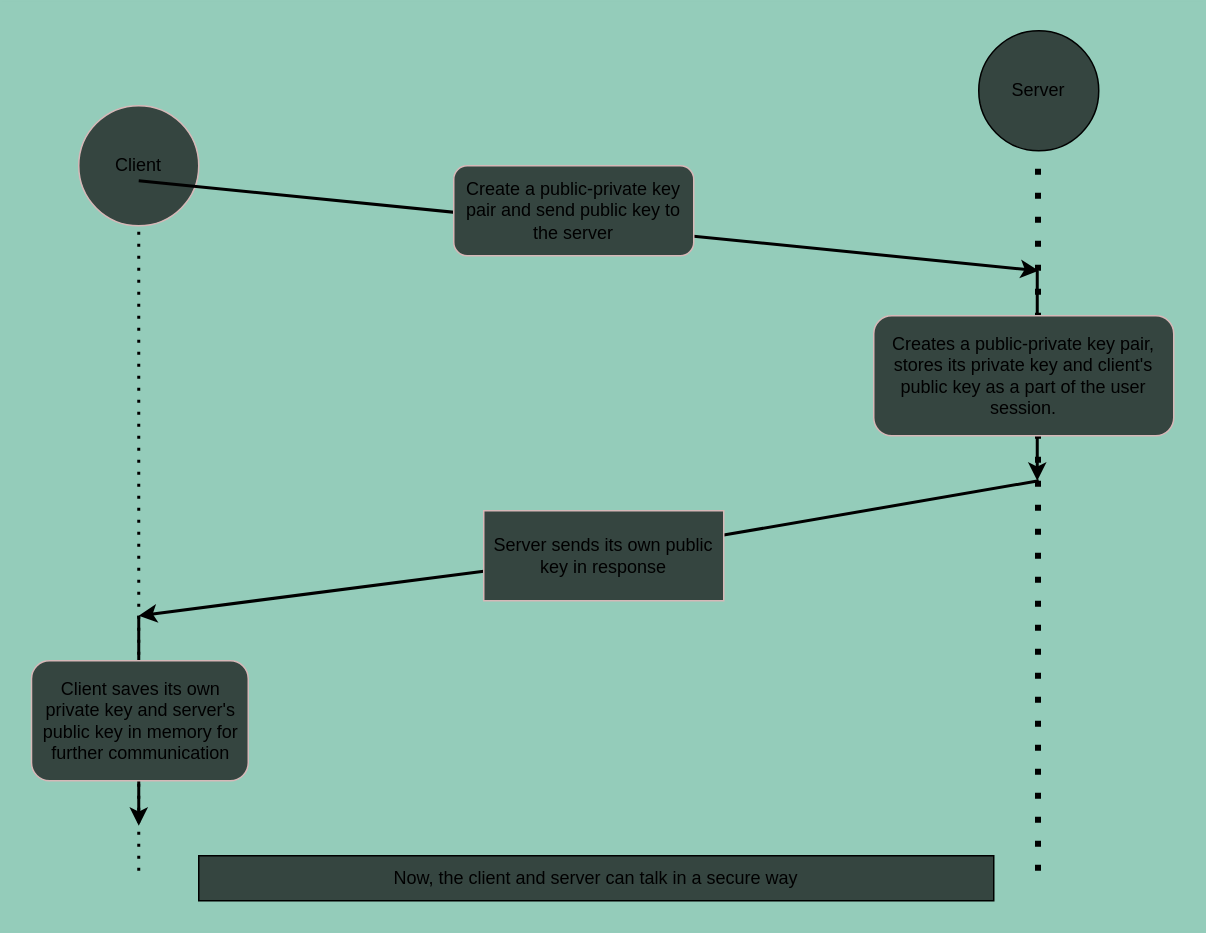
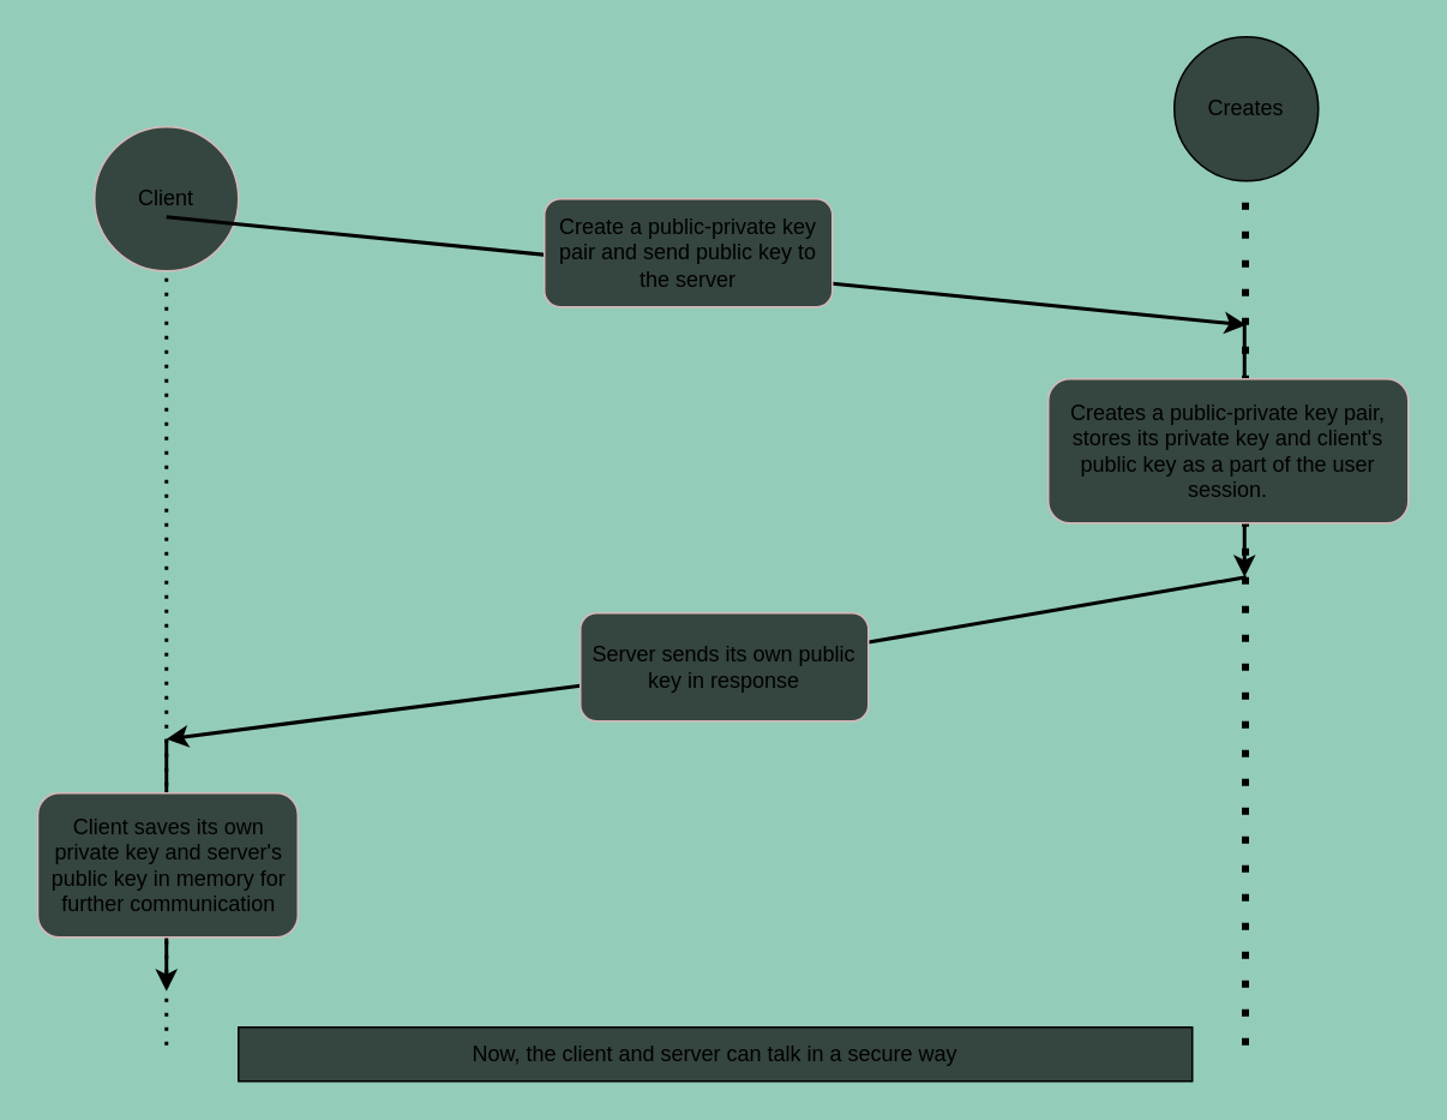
  <mxCell id="0" />
  <mxCell id="1" parent="0" />
  <mxCell id="2" value="Client" style="ellipse;whiteSpace=wrap;html=1;aspect=fixed;fillColor=#354540;strokeColor=#d6b8b8;gradientColor=none;gradientDirection=east;fontColor=default;" parent="1" vertex="1"><mxGeometry x="52" y="70" width="80" height="80" as="geometry" /></mxCell>
- <mxCell id="3" value="Server" style="ellipse;whiteSpace=wrap;html=1;aspect=fixed;fillColor=#354540;gradientDirection=east;gradientColor=none;fontColor=default;" parent="1" vertex="1"><mxGeometry x="652" y="20" width="80" height="80" as="geometry" /></mxCell>
+ <mxCell id="3" value="Creates" style="ellipse;whiteSpace=wrap;html=1;aspect=fixed;fillColor=#354540;gradientDirection=east;gradientColor=none;fontColor=default;" parent="1" vertex="1"><mxGeometry x="652" y="20" width="80" height="80" as="geometry" /></mxCell>
  <mxCell id="4" value="" style="endArrow=none;dashed=1;html=1;dashPattern=1 3;strokeWidth=2;entryX=0.5;entryY=1;entryDx=0;entryDy=0;strokeColor=#000000;" parent="1" target="2" edge="1"><mxGeometry width="50" height="50" relative="1" as="geometry"><mxPoint x="92" y="580" as="sourcePoint" /><mxPoint x="542" y="270" as="targetPoint" /></mxGeometry></mxCell>
  <mxCell id="5" value="" style="endArrow=none;dashed=1;html=1;dashPattern=1 3;strokeWidth=4;entryX=0.5;entryY=1;entryDx=0;entryDy=0;strokeColor=#000000;" parent="1" edge="1"><mxGeometry width="50" height="50" relative="1" as="geometry"><mxPoint x="691.5" y="580" as="sourcePoint" /><mxPoint x="691.5" y="100" as="targetPoint" /></mxGeometry></mxCell>
  <mxCell id="6" value="" style="endArrow=classic;html=1;strokeWidth=2;strokeColor=#000000;" parent="1" edge="1"><mxGeometry width="50" height="50" relative="1" as="geometry"><mxPoint x="92" y="120" as="sourcePoint" /><mxPoint x="692" y="180" as="targetPoint" /></mxGeometry></mxCell>
  <mxCell id="7" value="Create a public-private key pair and send public key to the server" style="rounded=1;whiteSpace=wrap;html=1;fillColor=#354540;strokeColor=#d6b8b8;gradientColor=none;gradientDirection=east;fontColor=default;" parent="1" vertex="1"><mxGeometry x="302" y="110" width="160" height="60" as="geometry" /></mxCell>
  <mxCell id="8" value="" style="endArrow=classic;html=1;startArrow=none;strokeWidth=2;strokeColor=#000000;" parent="1" source="12" edge="1"><mxGeometry width="50" height="50" relative="1" as="geometry"><mxPoint x="692" y="320" as="sourcePoint" /><mxPoint x="92" y="410" as="targetPoint" /></mxGeometry></mxCell>
  <mxCell id="9" value="" style="endArrow=classic;html=1;strokeWidth=2;strokeColor=#000000;" parent="1" edge="1"><mxGeometry width="50" height="50" relative="1" as="geometry"><mxPoint x="691" y="180" as="sourcePoint" /><mxPoint x="691" y="320" as="targetPoint" /></mxGeometry></mxCell>
  <mxCell id="10" value="&lt;span style=&quot;font-family: Helvetica; font-size: 12px; font-style: normal; font-variant-ligatures: normal; font-variant-caps: normal; letter-spacing: normal; orphans: 2; text-align: center; text-indent: 0px; text-transform: none; widows: 2; word-spacing: 0px; -webkit-text-stroke-width: 0px; text-decoration-thickness: initial; text-decoration-style: initial; text-decoration-color: initial; float: none; display: inline !important;&quot;&gt;Creates a public-private key pair, stores its private key and client's public key as a part of the user session.&lt;/span&gt;" style="rounded=1;whiteSpace=wrap;html=1;strokeWidth=1;fillColor=#354540;strokeColor=#d6b8b8;gradientColor=none;gradientDirection=east;fontStyle=0;labelBackgroundColor=none;fontColor=default;" parent="1" vertex="1"><mxGeometry x="582" y="210" width="200" height="80" as="geometry" /></mxCell>
  <mxCell id="11" value="" style="endArrow=none;html=1;strokeWidth=2;strokeColor=#000000;" parent="1" target="12" edge="1"><mxGeometry width="50" height="50" relative="1" as="geometry"><mxPoint x="692" y="320" as="sourcePoint" /><mxPoint x="92" y="410" as="targetPoint" /></mxGeometry></mxCell>
- <mxCell id="12" value="Server sends its own public key in response" style="whiteSpace=wrap;html=1;fillColor=#354540;strokeColor=#d6b8b8;gradientColor=none;gradientDirection=east;fontColor=default;rounded=0;" parent="1" vertex="1"><mxGeometry x="322" y="340" width="160" height="60" as="geometry" /></mxCell>
+ <mxCell id="12" value="Server sends its own public key in response" style="rounded=1;whiteSpace=wrap;html=1;fillColor=#354540;strokeColor=#d6b8b8;gradientColor=none;gradientDirection=east;fontColor=default;" parent="1" vertex="1"><mxGeometry x="322" y="340" width="160" height="60" as="geometry" /></mxCell>
  <mxCell id="13" value="" style="endArrow=classic;html=1;strokeWidth=2;strokeColor=#000000;" parent="1" edge="1"><mxGeometry width="50" height="50" relative="1" as="geometry"><mxPoint x="92" y="410" as="sourcePoint" /><mxPoint x="92" y="550" as="targetPoint" /></mxGeometry></mxCell>
  <mxCell id="14" value="Client saves its own private key and server's public key in memory for further communication" style="rounded=1;whiteSpace=wrap;html=1;strokeWidth=1;fillColor=#354540;strokeColor=#d6b8b8;gradientColor=none;gradientDirection=east;fontColor=default;" parent="1" vertex="1"><mxGeometry x="20.5" y="440" width="144.5" height="80" as="geometry" /></mxCell>
  <mxCell id="15" value="Now, the client and server can talk in a secure way" style="rounded=0;whiteSpace=wrap;html=1;strokeWidth=1;fillColor=#354540;gradientColor=none;fontColor=default;" parent="1" vertex="1"><mxGeometry x="132" y="570" width="530" height="30" as="geometry" /></mxCell>
